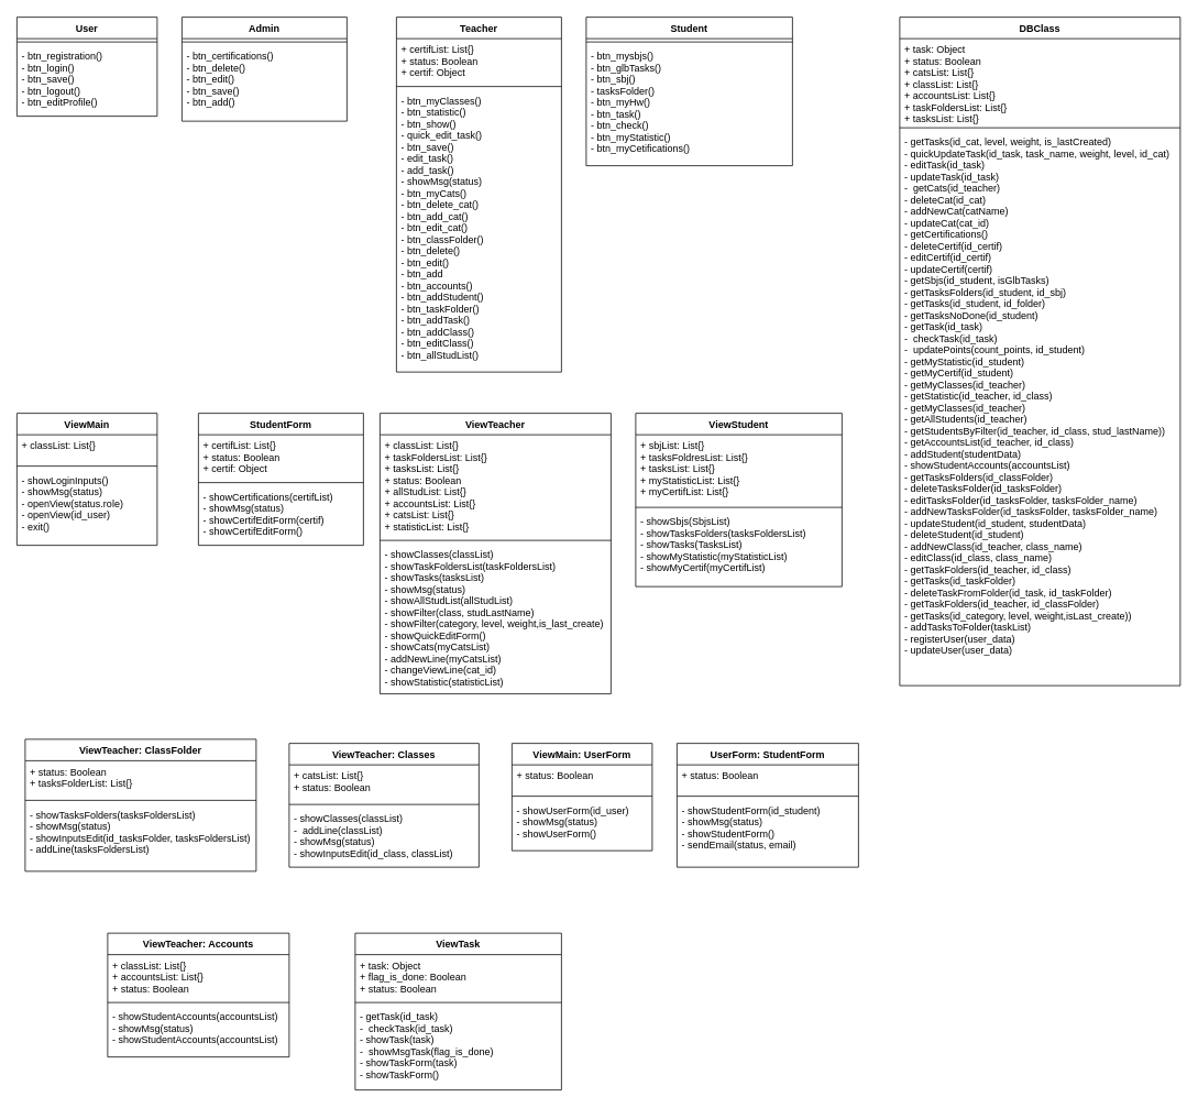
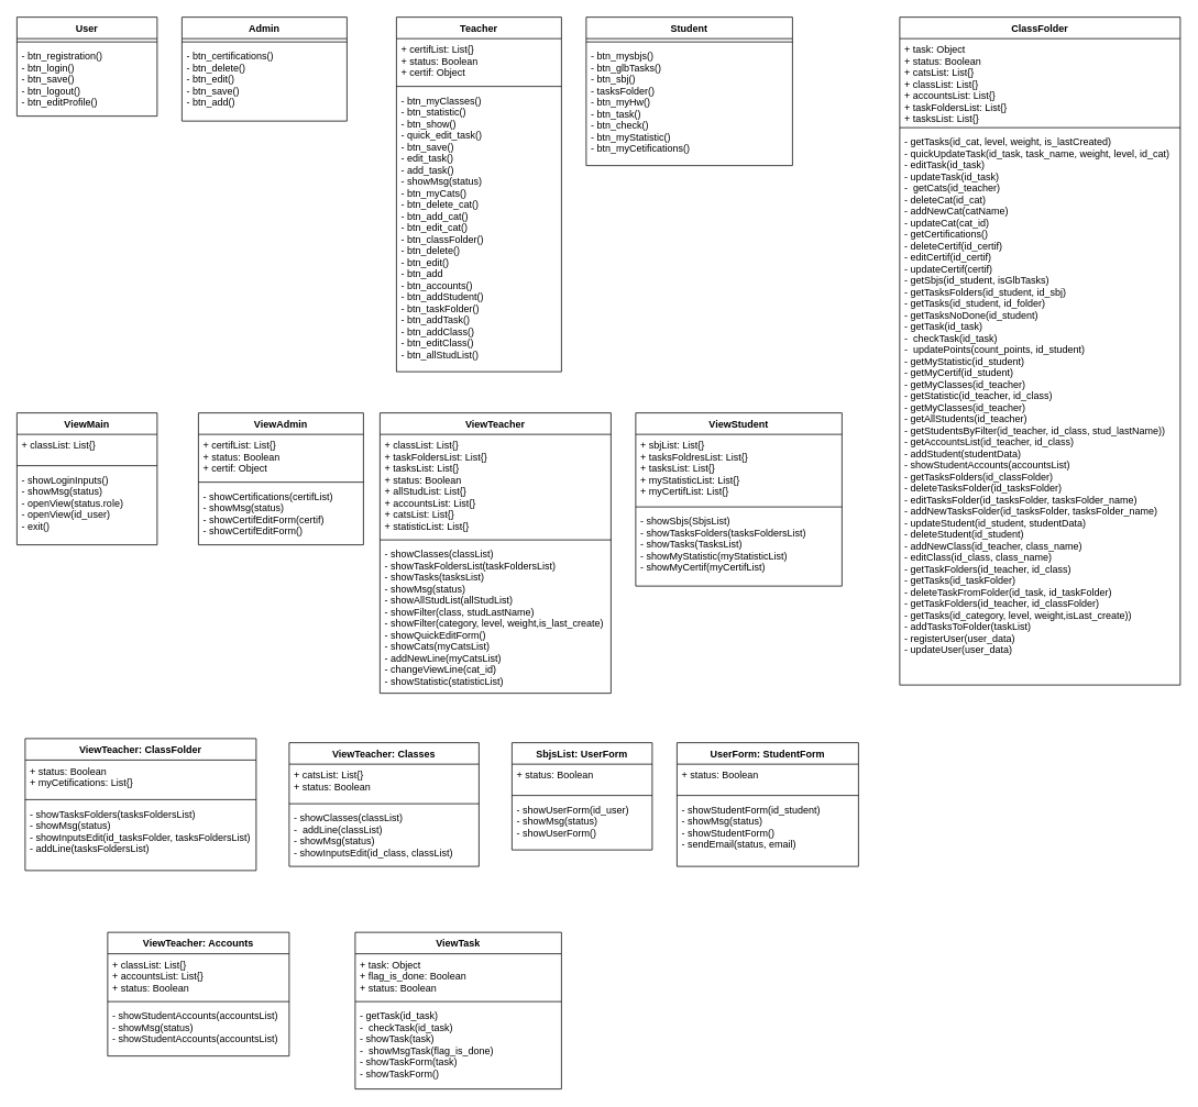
  <mxCell id="0" />
  <mxCell id="1" parent="0" />
  <mxCell id="2" value="Student" style="swimlane;fontStyle=1;align=center;verticalAlign=top;childLayout=stackLayout;horizontal=1;startSize=26;horizontalStack=0;resizeParent=1;resizeParentMax=0;resizeLast=0;collapsible=1;marginBottom=0;" vertex="1" parent="1"><mxGeometry x="710" y="20" width="250" height="180" as="geometry" /></mxCell>
  <mxCell id="3" value="" style="line;strokeWidth=1;fillColor=none;align=left;verticalAlign=middle;spacingTop=-1;spacingLeft=3;spacingRight=3;rotatable=0;labelPosition=right;points=[];portConstraint=eastwest;" vertex="1" parent="2"><mxGeometry y="26" width="250" height="8" as="geometry" /></mxCell>
  <mxCell id="4" value="- btn_mysbjs()&#10;- btn_glbTasks()&#10;- btn_sbj()&#10;- tasksFolder()&#10;- btn_myHw()&#10;- btn_task()&#10;- btn_check()&#10;- btn_myStatistic()&#10;- btn_myCetifications()&#10;&#10;&#10;&#10;" style="text;strokeColor=none;fillColor=none;align=left;verticalAlign=top;spacingLeft=4;spacingRight=4;overflow=hidden;rotatable=0;points=[[0,0.5],[1,0.5]];portConstraint=eastwest;" vertex="1" parent="2"><mxGeometry y="34" width="250" height="146" as="geometry" /></mxCell>
  <mxCell id="5" value="ViewStudent" style="swimlane;fontStyle=1;align=center;verticalAlign=top;childLayout=stackLayout;horizontal=1;startSize=26;horizontalStack=0;resizeParent=1;resizeParentMax=0;resizeLast=0;collapsible=1;marginBottom=0;" vertex="1" parent="1"><mxGeometry x="770" y="500" width="250" height="210" as="geometry" /></mxCell>
  <mxCell id="6" value="+ sbjList: List{}&#10;+ tasksFoldresList: List{}&#10;+ tasksList: List{}&#10;+ myStatisticList: List{}&#10;+ myCertifList: List{}&#10;" style="text;strokeColor=none;fillColor=none;align=left;verticalAlign=top;spacingLeft=4;spacingRight=4;overflow=hidden;rotatable=0;points=[[0,0.5],[1,0.5]];portConstraint=eastwest;" vertex="1" parent="5"><mxGeometry y="26" width="250" height="84" as="geometry" /></mxCell>
  <mxCell id="7" value="" style="line;strokeWidth=1;fillColor=none;align=left;verticalAlign=middle;spacingTop=-1;spacingLeft=3;spacingRight=3;rotatable=0;labelPosition=right;points=[];portConstraint=eastwest;" vertex="1" parent="5"><mxGeometry y="110" width="250" height="8" as="geometry" /></mxCell>
  <mxCell id="8" value="- showSbjs(SbjsList)&#10;- showTasksFolders(tasksFoldersList)&#10;- showTasks(TasksList)&#10;- showMyStatistic(myStatisticList)&#10;- showMyCertif(myCertifList)&#10;&#10;" style="text;strokeColor=none;fillColor=none;align=left;verticalAlign=top;spacingLeft=4;spacingRight=4;overflow=hidden;rotatable=0;points=[[0,0.5],[1,0.5]];portConstraint=eastwest;" vertex="1" parent="5"><mxGeometry y="118" width="250" height="92" as="geometry" /></mxCell>
  <mxCell id="9" value="ViewTask" style="swimlane;fontStyle=1;align=center;verticalAlign=top;childLayout=stackLayout;horizontal=1;startSize=26;horizontalStack=0;resizeParent=1;resizeParentMax=0;resizeLast=0;collapsible=1;marginBottom=0;" vertex="1" parent="1"><mxGeometry x="430" y="1130" width="250" height="190" as="geometry" /></mxCell>
  <mxCell id="10" value="+ task: Object&#10;+ flag_is_done: Boolean&#10;+ status: Boolean" style="text;strokeColor=none;fillColor=none;align=left;verticalAlign=top;spacingLeft=4;spacingRight=4;overflow=hidden;rotatable=0;points=[[0,0.5],[1,0.5]];portConstraint=eastwest;" vertex="1" parent="9"><mxGeometry y="26" width="250" height="54" as="geometry" /></mxCell>
  <mxCell id="11" value="" style="line;strokeWidth=1;fillColor=none;align=left;verticalAlign=middle;spacingTop=-1;spacingLeft=3;spacingRight=3;rotatable=0;labelPosition=right;points=[];portConstraint=eastwest;" vertex="1" parent="9"><mxGeometry y="80" width="250" height="8" as="geometry" /></mxCell>
  <mxCell id="12" value="- getTask(id_task)&#10;-  checkTask(id_task)&#10;- showTask(task)&#10;-  showMsgTask(flag_is_done)&#10;- showTaskForm(task)&#10;- showTaskForm()" style="text;strokeColor=none;fillColor=none;align=left;verticalAlign=top;spacingLeft=4;spacingRight=4;overflow=hidden;rotatable=0;points=[[0,0.5],[1,0.5]];portConstraint=eastwest;" vertex="1" parent="9"><mxGeometry y="88" width="250" height="102" as="geometry" /></mxCell>
- <mxCell id="13" value="DBClass" style="swimlane;fontStyle=1;align=center;verticalAlign=top;childLayout=stackLayout;horizontal=1;startSize=26;horizontalStack=0;resizeParent=1;resizeParentMax=0;resizeLast=0;collapsible=1;marginBottom=0;" vertex="1" parent="1"><mxGeometry x="1090" y="20" width="340" height="810" as="geometry" /></mxCell>
+ <mxCell id="13" value="ClassFolder" style="swimlane;fontStyle=1;align=center;verticalAlign=top;childLayout=stackLayout;horizontal=1;startSize=26;horizontalStack=0;resizeParent=1;resizeParentMax=0;resizeLast=0;collapsible=1;marginBottom=0;" vertex="1" parent="1"><mxGeometry x="1090" y="20" width="340" height="810" as="geometry" /></mxCell>
  <mxCell id="14" value="+ task: Object&#10;+ status: Boolean&#10;+ catsList: List{}&#10;+ classList: List{}&#10;+ accountsList: List{}&#10;+ taskFoldersList: List{}&#10;+ tasksList: List{}&#10;" style="text;strokeColor=none;fillColor=none;align=left;verticalAlign=top;spacingLeft=4;spacingRight=4;overflow=hidden;rotatable=0;points=[[0,0.5],[1,0.5]];portConstraint=eastwest;" vertex="1" parent="13"><mxGeometry y="26" width="340" height="104" as="geometry" /></mxCell>
  <mxCell id="15" value="" style="line;strokeWidth=1;fillColor=none;align=left;verticalAlign=middle;spacingTop=-1;spacingLeft=3;spacingRight=3;rotatable=0;labelPosition=right;points=[];portConstraint=eastwest;" vertex="1" parent="13"><mxGeometry y="130" width="340" height="8" as="geometry" /></mxCell>
  <mxCell id="16" value="- getTasks(id_cat, level, weight, is_lastCreated)&#10;- quickUpdateTask(id_task, task_name, weight, level, id_cat) &#10;- editTask(id_task)&#10;- updateTask(id_task)&#10;-  getCats(id_teacher)&#10;- deleteCat(id_cat)&#10;- addNewCat(catName)&#10;- updateCat(cat_id)&#10;- getCertifications()&#10;- deleteCertif(id_certif)&#10;- editCertif(id_certif)&#10;- updateCertif(certif)&#10;- getSbjs(id_student, isGlbTasks)&#10;- getTasksFolders(id_student, id_sbj)&#10;- getTasks(id_student, id_folder)&#10;- getTasksNoDone(id_student)&#10;- getTask(id_task)&#10;-  checkTask(id_task)&#10;-  updatePoints(count_points, id_student)&#10;- getMyStatistic(id_student)&#10;- getMyCertif(id_student)&#10;- getMyClasses(id_teacher)&#10;- getStatistic(id_teacher, id_class)&#10;- getMyClasses(id_teacher)&#10;- getAllStudents(id_teacher)&#10;- getStudentsByFilter(id_teacher, id_class, stud_lastName))&#10;- getAccountsList(id_teacher, id_class)&#10;- addStudent(studentData)&#10;- showStudentAccounts(accountsList)&#10;- getTasksFolders(id_classFolder)&#10;- deleteTasksFolder(id_tasksFolder)&#10;- editTasksFolder(id_tasksFolder, tasksFolder_name)&#10;- addNewTasksFolder(id_tasksFolder, tasksFolder_name)&#10;- updateStudent(id_student, studentData)&#10;- deleteStudent(id_student)&#10;- addNewClass(id_teacher, class_name)&#10;- editClass(id_class, class_name)&#10;- getTaskFolders(id_teacher, id_class)&#10;- getTasks(id_taskFolder)&#10;- deleteTaskFromFolder(id_task, id_taskFolder)&#10;- getTaskFolders(id_teacher, id_classFolder)&#10;- getTasks(id_category, level, weight,isLast_create))&#10;- addTasksToFolder(taskList)&#10;- registerUser(user_data)&#10;- updateUser(user_data)&#10;&#10;&#10;" style="text;strokeColor=none;fillColor=none;align=left;verticalAlign=top;spacingLeft=4;spacingRight=4;overflow=hidden;rotatable=0;points=[[0,0.5],[1,0.5]];portConstraint=eastwest;" vertex="1" parent="13"><mxGeometry y="138" width="340" height="672" as="geometry" /></mxCell>
  <mxCell id="17" value="Admin" style="swimlane;fontStyle=1;align=center;verticalAlign=top;childLayout=stackLayout;horizontal=1;startSize=26;horizontalStack=0;resizeParent=1;resizeParentMax=0;resizeLast=0;collapsible=1;marginBottom=0;" vertex="1" parent="1"><mxGeometry x="220" y="20" width="200" height="126" as="geometry" /></mxCell>
  <mxCell id="18" value="" style="line;strokeWidth=1;fillColor=none;align=left;verticalAlign=middle;spacingTop=-1;spacingLeft=3;spacingRight=3;rotatable=0;labelPosition=right;points=[];portConstraint=eastwest;" vertex="1" parent="17"><mxGeometry y="26" width="200" height="8" as="geometry" /></mxCell>
  <mxCell id="19" value="- btn_certifications()&#10;- btn_delete()&#10;- btn_edit()&#10;- btn_save()&#10;- btn_add()&#10;&#10;" style="text;strokeColor=none;fillColor=none;align=left;verticalAlign=top;spacingLeft=4;spacingRight=4;overflow=hidden;rotatable=0;points=[[0,0.5],[1,0.5]];portConstraint=eastwest;" vertex="1" parent="17"><mxGeometry y="34" width="200" height="92" as="geometry" /></mxCell>
- <mxCell id="20" value="StudentForm" style="swimlane;fontStyle=1;align=center;verticalAlign=top;childLayout=stackLayout;horizontal=1;startSize=26;horizontalStack=0;resizeParent=1;resizeParentMax=0;resizeLast=0;collapsible=1;marginBottom=0;" vertex="1" parent="1"><mxGeometry x="240" y="500" width="200" height="160" as="geometry" /></mxCell>
+ <mxCell id="20" value="ViewAdmin" style="swimlane;fontStyle=1;align=center;verticalAlign=top;childLayout=stackLayout;horizontal=1;startSize=26;horizontalStack=0;resizeParent=1;resizeParentMax=0;resizeLast=0;collapsible=1;marginBottom=0;" vertex="1" parent="1"><mxGeometry x="240" y="500" width="200" height="160" as="geometry" /></mxCell>
  <mxCell id="21" value="+ certifList: List{}&#10;+ status: Boolean&#10;+ certif: Object&#10;" style="text;strokeColor=none;fillColor=none;align=left;verticalAlign=top;spacingLeft=4;spacingRight=4;overflow=hidden;rotatable=0;points=[[0,0.5],[1,0.5]];portConstraint=eastwest;" vertex="1" parent="20"><mxGeometry y="26" width="200" height="54" as="geometry" /></mxCell>
  <mxCell id="22" value="" style="line;strokeWidth=1;fillColor=none;align=left;verticalAlign=middle;spacingTop=-1;spacingLeft=3;spacingRight=3;rotatable=0;labelPosition=right;points=[];portConstraint=eastwest;" vertex="1" parent="20"><mxGeometry y="80" width="200" height="8" as="geometry" /></mxCell>
  <mxCell id="23" value="- showCertifications(certifList)&#10;- showMsg(status)&#10;- showCertifEditForm(certif)&#10;- showCertifEditForm()&#10;&#10;&#10;" style="text;strokeColor=none;fillColor=none;align=left;verticalAlign=top;spacingLeft=4;spacingRight=4;overflow=hidden;rotatable=0;points=[[0,0.5],[1,0.5]];portConstraint=eastwest;" vertex="1" parent="20"><mxGeometry y="88" width="200" height="72" as="geometry" /></mxCell>
  <mxCell id="24" value="Teacher" style="swimlane;fontStyle=1;align=center;verticalAlign=top;childLayout=stackLayout;horizontal=1;startSize=26;horizontalStack=0;resizeParent=1;resizeParentMax=0;resizeLast=0;collapsible=1;marginBottom=0;" vertex="1" parent="1"><mxGeometry x="480" y="20" width="200" height="430" as="geometry" /></mxCell>
  <mxCell id="25" value="+ certifList: List{}&#10;+ status: Boolean&#10;+ certif: Object&#10;" style="text;strokeColor=none;fillColor=none;align=left;verticalAlign=top;spacingLeft=4;spacingRight=4;overflow=hidden;rotatable=0;points=[[0,0.5],[1,0.5]];portConstraint=eastwest;" vertex="1" parent="24"><mxGeometry y="26" width="200" height="54" as="geometry" /></mxCell>
  <mxCell id="26" value="" style="line;strokeWidth=1;fillColor=none;align=left;verticalAlign=middle;spacingTop=-1;spacingLeft=3;spacingRight=3;rotatable=0;labelPosition=right;points=[];portConstraint=eastwest;" vertex="1" parent="24"><mxGeometry y="80" width="200" height="8" as="geometry" /></mxCell>
  <mxCell id="27" value="- btn_myClasses()&#10;- btn_statistic()&#10;- btn_show()&#10;- quick_edit_task()&#10;- btn_save()&#10;- edit_task()&#10;- add_task()&#10;- showMsg(status)&#10;- btn_myCats()&#10;- btn_delete_cat()&#10;- btn_add_cat()&#10;- btn_edit_cat()&#10;- btn_classFolder()&#10;- btn_delete()&#10;- btn_edit()&#10;- btn_add&#10;- btn_accounts()&#10;- btn_addStudent()&#10;- btn_taskFolder()&#10;- btn_addTask()&#10;- btn_addClass()&#10;- btn_editClass()&#10;- btn_allStudList()&#10;&#10;&#10;" style="text;strokeColor=none;fillColor=none;align=left;verticalAlign=top;spacingLeft=4;spacingRight=4;overflow=hidden;rotatable=0;points=[[0,0.5],[1,0.5]];portConstraint=eastwest;" vertex="1" parent="24"><mxGeometry y="88" width="200" height="342" as="geometry" /></mxCell>
  <mxCell id="28" value="ViewTeacher: Classes" style="swimlane;fontStyle=1;align=center;verticalAlign=top;childLayout=stackLayout;horizontal=1;startSize=26;horizontalStack=0;resizeParent=1;resizeParentMax=0;resizeLast=0;collapsible=1;marginBottom=0;" vertex="1" parent="1"><mxGeometry x="350" y="900" width="230" height="150" as="geometry" /></mxCell>
  <mxCell id="29" value="+ catsList: List{}&#10;+ status: Boolean" style="text;strokeColor=none;fillColor=none;align=left;verticalAlign=top;spacingLeft=4;spacingRight=4;overflow=hidden;rotatable=0;points=[[0,0.5],[1,0.5]];portConstraint=eastwest;" vertex="1" parent="28"><mxGeometry y="26" width="230" height="44" as="geometry" /></mxCell>
  <mxCell id="30" value="" style="line;strokeWidth=1;fillColor=none;align=left;verticalAlign=middle;spacingTop=-1;spacingLeft=3;spacingRight=3;rotatable=0;labelPosition=right;points=[];portConstraint=eastwest;" vertex="1" parent="28"><mxGeometry y="70" width="230" height="8" as="geometry" /></mxCell>
  <mxCell id="31" value="- showClasses(classList)&#10;-  addLine(classList)&#10;- showMsg(status)&#10;- showInputsEdit(id_class, classList)&#10;&#10;&#10;" style="text;strokeColor=none;fillColor=none;align=left;verticalAlign=top;spacingLeft=4;spacingRight=4;overflow=hidden;rotatable=0;points=[[0,0.5],[1,0.5]];portConstraint=eastwest;" vertex="1" parent="28"><mxGeometry y="78" width="230" height="72" as="geometry" /></mxCell>
  <mxCell id="32" value="ViewTeacher" style="swimlane;fontStyle=1;align=center;verticalAlign=top;childLayout=stackLayout;horizontal=1;startSize=26;horizontalStack=0;resizeParent=1;resizeParentMax=0;resizeLast=0;collapsible=1;marginBottom=0;" vertex="1" parent="1"><mxGeometry x="460" y="500" width="280" height="340" as="geometry" /></mxCell>
  <mxCell id="33" value="+ classList: List{}&#10;+ taskFoldersList: List{}&#10;+ tasksList: List{}&#10;+ status: Boolean&#10;+ allStudList: List{}&#10;+ accountsList: List{}&#10;+ catsList: List{}&#10;+ statisticList: List{}&#10;" style="text;strokeColor=none;fillColor=none;align=left;verticalAlign=top;spacingLeft=4;spacingRight=4;overflow=hidden;rotatable=0;points=[[0,0.5],[1,0.5]];portConstraint=eastwest;" vertex="1" parent="32"><mxGeometry y="26" width="280" height="124" as="geometry" /></mxCell>
  <mxCell id="34" value="" style="line;strokeWidth=1;fillColor=none;align=left;verticalAlign=middle;spacingTop=-1;spacingLeft=3;spacingRight=3;rotatable=0;labelPosition=right;points=[];portConstraint=eastwest;" vertex="1" parent="32"><mxGeometry y="150" width="280" height="8" as="geometry" /></mxCell>
  <mxCell id="35" value="- showClasses(classList)&#10;- showTaskFoldersList(taskFoldersList)&#10;- showTasks(tasksList)&#10;- showMsg(status)&#10;- showAllStudList(allStudList)&#10;- showFilter(class, studLastName)&#10;- showFilter(category, level, weight,is_last_create)&#10;- showQuickEditForm()&#10;- showCats(myCatsList)&#10;- addNewLine(myCatsList)&#10;- changeViewLine(cat_id)&#10;- showStatistic(statisticList)&#10;&#10;&#10;&#10;" style="text;strokeColor=none;fillColor=none;align=left;verticalAlign=top;spacingLeft=4;spacingRight=4;overflow=hidden;rotatable=0;points=[[0,0.5],[1,0.5]];portConstraint=eastwest;" vertex="1" parent="32"><mxGeometry y="158" width="280" height="182" as="geometry" /></mxCell>
  <mxCell id="36" value="ViewTeacher: ClassFolder" style="swimlane;fontStyle=1;align=center;verticalAlign=top;childLayout=stackLayout;horizontal=1;startSize=26;horizontalStack=0;resizeParent=1;resizeParentMax=0;resizeLast=0;collapsible=1;marginBottom=0;" vertex="1" parent="1"><mxGeometry x="30" y="895" width="280" height="160" as="geometry" /></mxCell>
- <mxCell id="37" value="+ status: Boolean&#10;+ tasksFolderList: List{}" style="text;strokeColor=none;fillColor=none;align=left;verticalAlign=top;spacingLeft=4;spacingRight=4;overflow=hidden;rotatable=0;points=[[0,0.5],[1,0.5]];portConstraint=eastwest;" vertex="1" parent="36"><mxGeometry y="26" width="280" height="44" as="geometry" /></mxCell>
+ <mxCell id="37" value="+ status: Boolean&#10;+ myCetifications: List{}" style="text;strokeColor=none;fillColor=none;align=left;verticalAlign=top;spacingLeft=4;spacingRight=4;overflow=hidden;rotatable=0;points=[[0,0.5],[1,0.5]];portConstraint=eastwest;" vertex="1" parent="36"><mxGeometry y="26" width="280" height="44" as="geometry" /></mxCell>
  <mxCell id="38" value="" style="line;strokeWidth=1;fillColor=none;align=left;verticalAlign=middle;spacingTop=-1;spacingLeft=3;spacingRight=3;rotatable=0;labelPosition=right;points=[];portConstraint=eastwest;" vertex="1" parent="36"><mxGeometry y="70" width="280" height="8" as="geometry" /></mxCell>
  <mxCell id="39" value="- showTasksFolders(tasksFoldersList)&#10;- showMsg(status)&#10;- showInputsEdit(id_tasksFolder, tasksFoldersList)&#10;- addLine(tasksFoldersList)&#10;&#10;" style="text;strokeColor=none;fillColor=none;align=left;verticalAlign=top;spacingLeft=4;spacingRight=4;overflow=hidden;rotatable=0;points=[[0,0.5],[1,0.5]];portConstraint=eastwest;" vertex="1" parent="36"><mxGeometry y="78" width="280" height="82" as="geometry" /></mxCell>
  <mxCell id="40" value="UserForm: StudentForm" style="swimlane;fontStyle=1;align=center;verticalAlign=top;childLayout=stackLayout;horizontal=1;startSize=26;horizontalStack=0;resizeParent=1;resizeParentMax=0;resizeLast=0;collapsible=1;marginBottom=0;" vertex="1" parent="1"><mxGeometry y="900" width="220" height="150" as="geometry" x="820" /></mxCell>
  <mxCell id="41" value="+ status: Boolean" style="text;strokeColor=none;fillColor=none;align=left;verticalAlign=top;spacingLeft=4;spacingRight=4;overflow=hidden;rotatable=0;points=[[0,0.5],[1,0.5]];portConstraint=eastwest;" vertex="1" parent="40"><mxGeometry y="26" width="220" height="34" as="geometry" /></mxCell>
  <mxCell id="42" value="" style="line;strokeWidth=1;fillColor=none;align=left;verticalAlign=middle;spacingTop=-1;spacingLeft=3;spacingRight=3;rotatable=0;labelPosition=right;points=[];portConstraint=eastwest;" vertex="1" parent="40"><mxGeometry y="60" width="220" height="8" as="geometry" /></mxCell>
  <mxCell id="43" value="- showStudentForm(id_student)&#10;- showMsg(status)&#10;- showStudentForm()&#10;- sendEmail(status, email)&#10;" style="text;strokeColor=none;fillColor=none;align=left;verticalAlign=top;spacingLeft=4;spacingRight=4;overflow=hidden;rotatable=0;points=[[0,0.5],[1,0.5]];portConstraint=eastwest;" vertex="1" parent="40"><mxGeometry y="68" width="220" height="82" as="geometry" /></mxCell>
  <mxCell id="44" value="ViewTeacher: Accounts" style="swimlane;fontStyle=1;align=center;verticalAlign=top;childLayout=stackLayout;horizontal=1;startSize=26;horizontalStack=0;resizeParent=1;resizeParentMax=0;resizeLast=0;collapsible=1;marginBottom=0;" vertex="1" parent="1"><mxGeometry x="130" y="1130" width="220" height="150" as="geometry" /></mxCell>
  <mxCell id="45" value="+ classList: List{}&#10;+ accountsList: List{}&#10;+ status: Boolean&#10;" style="text;strokeColor=none;fillColor=none;align=left;verticalAlign=top;spacingLeft=4;spacingRight=4;overflow=hidden;rotatable=0;points=[[0,0.5],[1,0.5]];portConstraint=eastwest;" vertex="1" parent="44"><mxGeometry y="26" width="220" height="54" as="geometry" /></mxCell>
  <mxCell id="46" value="" style="line;strokeWidth=1;fillColor=none;align=left;verticalAlign=middle;spacingTop=-1;spacingLeft=3;spacingRight=3;rotatable=0;labelPosition=right;points=[];portConstraint=eastwest;" vertex="1" parent="44"><mxGeometry y="80" width="220" height="8" as="geometry" /></mxCell>
  <mxCell id="47" value="- showStudentAccounts(accountsList)&#10;- showMsg(status)&#10;- showStudentAccounts(accountsList)&#10;" style="text;strokeColor=none;fillColor=none;align=left;verticalAlign=top;spacingLeft=4;spacingRight=4;overflow=hidden;rotatable=0;points=[[0,0.5],[1,0.5]];portConstraint=eastwest;" vertex="1" parent="44"><mxGeometry y="88" width="220" height="62" as="geometry" /></mxCell>
  <mxCell id="48" value="User" style="swimlane;fontStyle=1;align=center;verticalAlign=top;childLayout=stackLayout;horizontal=1;startSize=26;horizontalStack=0;resizeParent=1;resizeParentMax=0;resizeLast=0;collapsible=1;marginBottom=0;" vertex="1" parent="1"><mxGeometry x="20" y="20" width="170" height="120" as="geometry" /></mxCell>
  <mxCell id="49" value="" style="line;strokeWidth=1;fillColor=none;align=left;verticalAlign=middle;spacingTop=-1;spacingLeft=3;spacingRight=3;rotatable=0;labelPosition=right;points=[];portConstraint=eastwest;" vertex="1" parent="48"><mxGeometry y="26" width="170" height="8" as="geometry" /></mxCell>
  <mxCell id="50" value="- btn_registration()&#10;- btn_login()&#10;- btn_save()&#10;- btn_logout()&#10;- btn_editProfile()" style="text;strokeColor=none;fillColor=none;align=left;verticalAlign=top;spacingLeft=4;spacingRight=4;overflow=hidden;rotatable=0;points=[[0,0.5],[1,0.5]];portConstraint=eastwest;" vertex="1" parent="48"><mxGeometry y="34" width="170" height="86" as="geometry" /></mxCell>
  <mxCell id="51" value="ViewMain" style="swimlane;fontStyle=1;align=center;verticalAlign=top;childLayout=stackLayout;horizontal=1;startSize=26;horizontalStack=0;resizeParent=1;resizeParentMax=0;resizeLast=0;collapsible=1;marginBottom=0;" vertex="1" parent="1"><mxGeometry x="20" y="500" width="170" height="160" as="geometry" /></mxCell>
  <mxCell id="52" value="+ classList: List{}&#10;" style="text;strokeColor=none;fillColor=none;align=left;verticalAlign=top;spacingLeft=4;spacingRight=4;overflow=hidden;rotatable=0;points=[[0,0.5],[1,0.5]];portConstraint=eastwest;" vertex="1" parent="51"><mxGeometry y="26" width="170" height="34" as="geometry" /></mxCell>
  <mxCell id="53" value="" style="line;strokeWidth=1;fillColor=none;align=left;verticalAlign=middle;spacingTop=-1;spacingLeft=3;spacingRight=3;rotatable=0;labelPosition=right;points=[];portConstraint=eastwest;" vertex="1" parent="51"><mxGeometry y="60" width="170" height="8" as="geometry" /></mxCell>
  <mxCell id="54" value="- showLoginInputs()&#10;- showMsg(status)&#10;- openView(status.role)&#10;- openView(id_user)&#10;- exit()&#10;" style="text;strokeColor=none;fillColor=none;align=left;verticalAlign=top;spacingLeft=4;spacingRight=4;overflow=hidden;rotatable=0;points=[[0,0.5],[1,0.5]];portConstraint=eastwest;" vertex="1" parent="51"><mxGeometry y="68" width="170" height="92" as="geometry" /></mxCell>
- <mxCell id="55" value="ViewMain: UserForm" style="swimlane;fontStyle=1;align=center;verticalAlign=top;childLayout=stackLayout;horizontal=1;startSize=26;horizontalStack=0;resizeParent=1;resizeParentMax=0;resizeLast=0;collapsible=1;marginBottom=0;" vertex="1" parent="1"><mxGeometry x="620" y="900" width="170" height="130" as="geometry" /></mxCell>
+ <mxCell id="55" value="SbjsList: UserForm" style="swimlane;fontStyle=1;align=center;verticalAlign=top;childLayout=stackLayout;horizontal=1;startSize=26;horizontalStack=0;resizeParent=1;resizeParentMax=0;resizeLast=0;collapsible=1;marginBottom=0;" vertex="1" parent="1"><mxGeometry x="620" y="900" width="170" height="130" as="geometry" /></mxCell>
  <mxCell id="56" value="+ status: Boolean" style="text;strokeColor=none;fillColor=none;align=left;verticalAlign=top;spacingLeft=4;spacingRight=4;overflow=hidden;rotatable=0;points=[[0,0.5],[1,0.5]];portConstraint=eastwest;" vertex="1" parent="55"><mxGeometry y="26" width="170" height="34" as="geometry" /></mxCell>
  <mxCell id="57" value="" style="line;strokeWidth=1;fillColor=none;align=left;verticalAlign=middle;spacingTop=-1;spacingLeft=3;spacingRight=3;rotatable=0;labelPosition=right;points=[];portConstraint=eastwest;" vertex="1" parent="55"><mxGeometry y="60" width="170" height="8" as="geometry" /></mxCell>
  <mxCell id="58" value="- showUserForm(id_user)&#10;- showMsg(status)&#10;- showUserForm()&#10;" style="text;strokeColor=none;fillColor=none;align=left;verticalAlign=top;spacingLeft=4;spacingRight=4;overflow=hidden;rotatable=0;points=[[0,0.5],[1,0.5]];portConstraint=eastwest;" vertex="1" parent="55"><mxGeometry y="68" width="170" height="62" as="geometry" /></mxCell>
